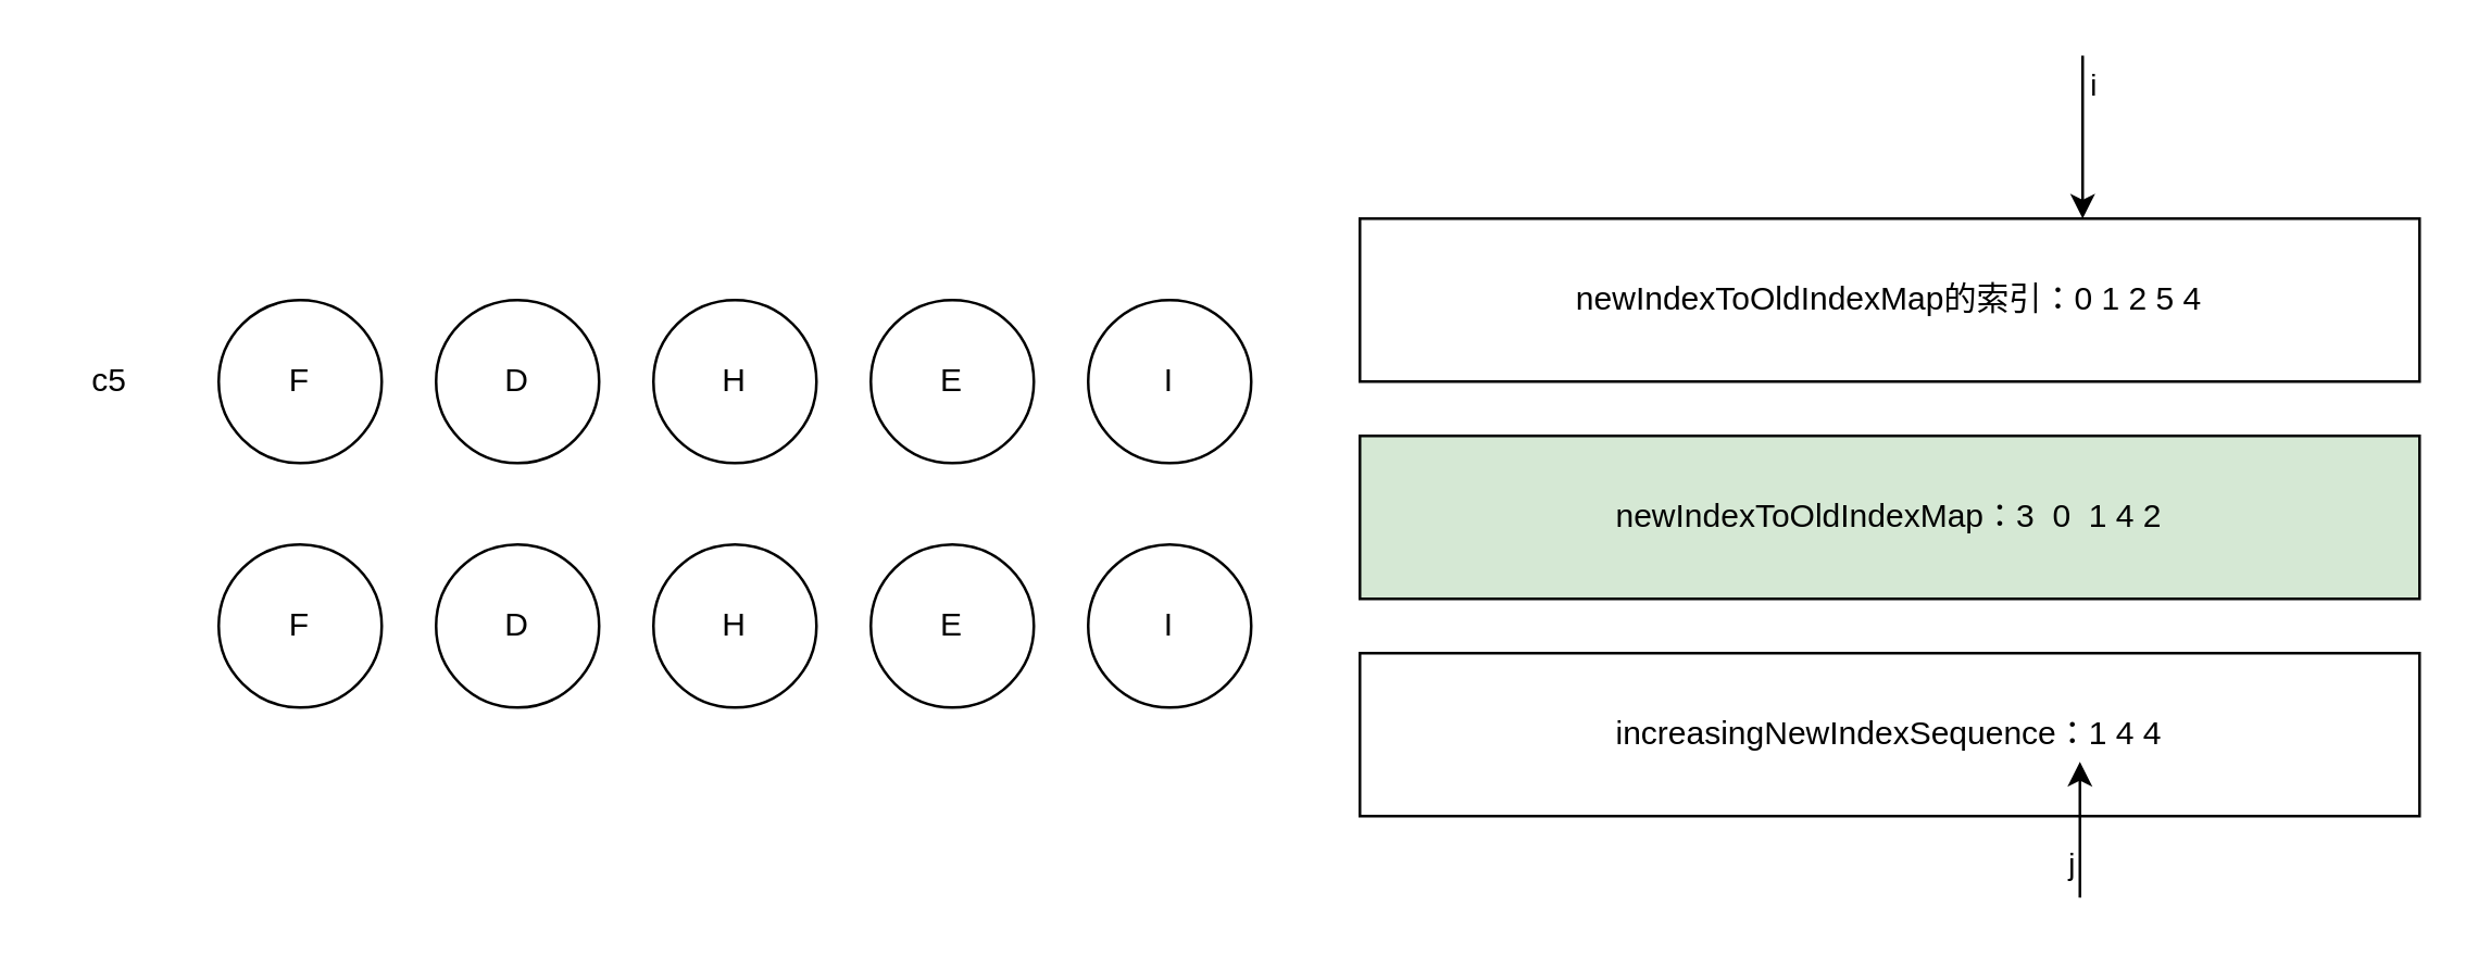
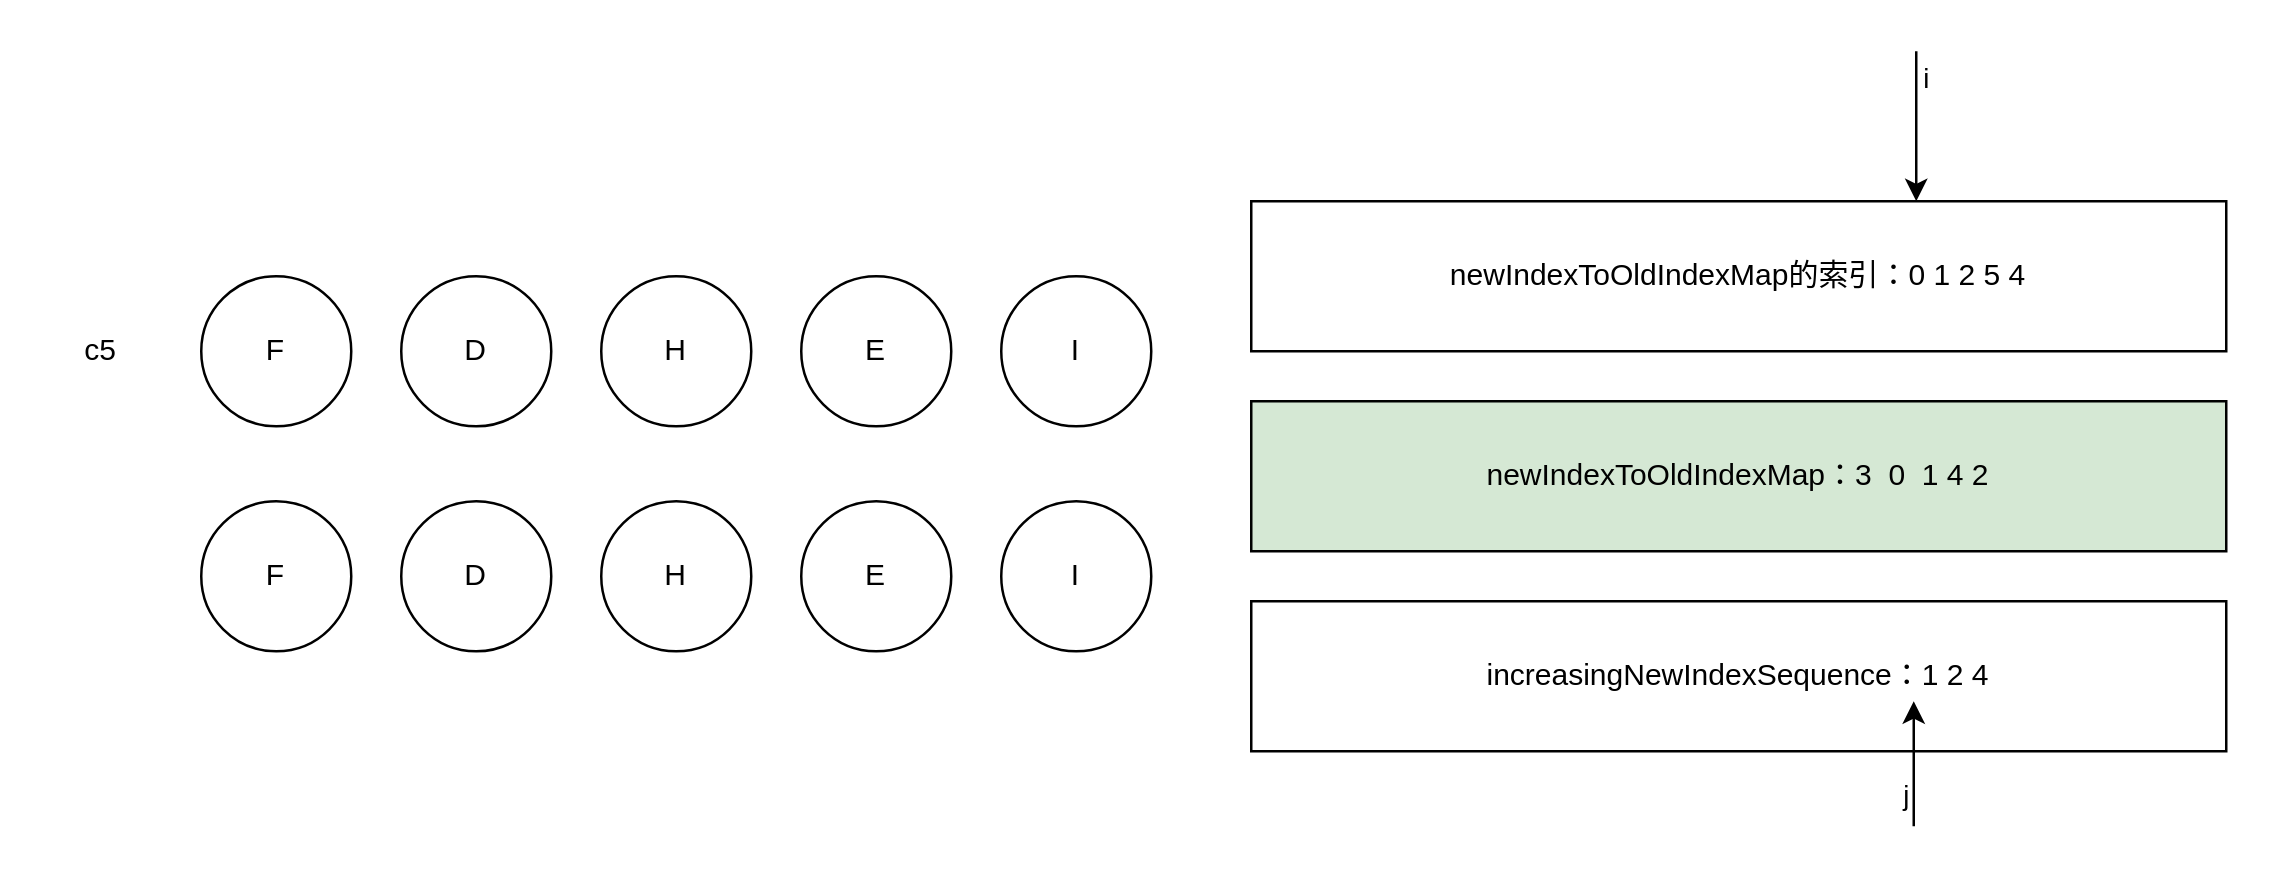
  <mxCell id="0" />
  <mxCell id="1" parent="0" />
  <mxCell id="2" value="D" style="ellipse;whiteSpace=wrap;html=1;aspect=fixed;" vertex="1" parent="1"><mxGeometry x="160" y="110" width="60" height="60" as="geometry" /></mxCell>
  <mxCell id="3" value="E" style="ellipse;whiteSpace=wrap;html=1;aspect=fixed;" vertex="1" parent="1"><mxGeometry x="320" y="110" width="60" height="60" as="geometry" /></mxCell>
  <mxCell id="4" value="c5" style="text;html=1;strokeColor=none;fillColor=none;align=center;verticalAlign=middle;whiteSpace=wrap;rounded=0;" vertex="1" parent="1"><mxGeometry x="20" y="130" width="40" height="20" as="geometry" /></mxCell>
  <mxCell id="5" value="D" style="ellipse;whiteSpace=wrap;html=1;aspect=fixed;" vertex="1" parent="1"><mxGeometry x="160" y="200" width="60" height="60" as="geometry" /></mxCell>
  <mxCell id="6" value="E" style="ellipse;whiteSpace=wrap;html=1;aspect=fixed;" vertex="1" parent="1"><mxGeometry x="320" y="200" width="60" height="60" as="geometry" /></mxCell>
  <mxCell id="7" value="F" style="ellipse;whiteSpace=wrap;html=1;aspect=fixed;" vertex="1" parent="1"><mxGeometry x="80" y="110" width="60" height="60" as="geometry" /></mxCell>
  <mxCell id="8" value="F" style="ellipse;whiteSpace=wrap;html=1;aspect=fixed;" vertex="1" parent="1"><mxGeometry x="80" y="200" width="60" height="60" as="geometry" /></mxCell>
  <mxCell id="9" value="H" style="ellipse;whiteSpace=wrap;html=1;aspect=fixed;" vertex="1" parent="1"><mxGeometry x="240" y="200" width="60" height="60" as="geometry" /></mxCell>
  <mxCell id="10" value="H" style="ellipse;whiteSpace=wrap;html=1;aspect=fixed;" vertex="1" parent="1"><mxGeometry x="240" y="110" width="60" height="60" as="geometry" /></mxCell>
  <mxCell id="11" value="I" style="ellipse;whiteSpace=wrap;html=1;aspect=fixed;" vertex="1" parent="1"><mxGeometry x="400" y="200" width="60" height="60" as="geometry" /></mxCell>
  <mxCell id="12" value="I" style="ellipse;whiteSpace=wrap;html=1;aspect=fixed;" vertex="1" parent="1"><mxGeometry x="400" y="110" width="60" height="60" as="geometry" /></mxCell>
  <mxCell id="13" value="newIndexToOldIndexMap：3&amp;nbsp; 0&amp;nbsp; 1 4 2" style="rounded=0;whiteSpace=wrap;html=1;fillColor=#d5e8d4;" vertex="1" parent="1"><mxGeometry x="500" y="160" width="390" height="60" as="geometry" /></mxCell>
- <mxCell id="14" value="increasingNewIndexSequence：1 4 4" style="rounded=0;whiteSpace=wrap;html=1;" vertex="1" parent="1"><mxGeometry x="500" y="240" width="390" height="60" as="geometry" /></mxCell>
+ <mxCell id="14" value="increasingNewIndexSequence：1 2 4" style="rounded=0;whiteSpace=wrap;html=1;" vertex="1" parent="1"><mxGeometry x="500" y="240" width="390" height="60" as="geometry" /></mxCell>
  <mxCell id="15" value="" style="endArrow=classic;html=1;" edge="1" parent="1"><mxGeometry width="50" height="50" relative="1" as="geometry"><mxPoint x="765" y="330" as="sourcePoint" /><mxPoint x="765" y="280" as="targetPoint" /></mxGeometry></mxCell>
  <mxCell id="16" value="j" style="edgeLabel;html=1;align=center;verticalAlign=middle;resizable=0;points=[];" vertex="1" connectable="0" parent="15"><mxGeometry x="-0.48" y="4" relative="1" as="geometry"><mxPoint as="offset" /></mxGeometry></mxCell>
  <mxCell id="17" value="" style="endArrow=classic;html=1;" edge="1" parent="1"><mxGeometry width="50" height="50" relative="1" as="geometry"><mxPoint x="766" y="20" as="sourcePoint" /><mxPoint x="766" y="80" as="targetPoint" /></mxGeometry></mxCell>
  <mxCell id="18" value="i" style="edgeLabel;html=1;align=center;verticalAlign=middle;resizable=0;points=[];" vertex="1" connectable="0" parent="17"><mxGeometry x="-0.667" y="3" relative="1" as="geometry"><mxPoint as="offset" /></mxGeometry></mxCell>
  <mxCell id="19" value="newIndexToOldIndexMap的索引：0 1 2 5 4" style="rounded=0;whiteSpace=wrap;html=1;" vertex="1" parent="1"><mxGeometry x="500" y="80" width="390" height="60" as="geometry" /></mxCell>
